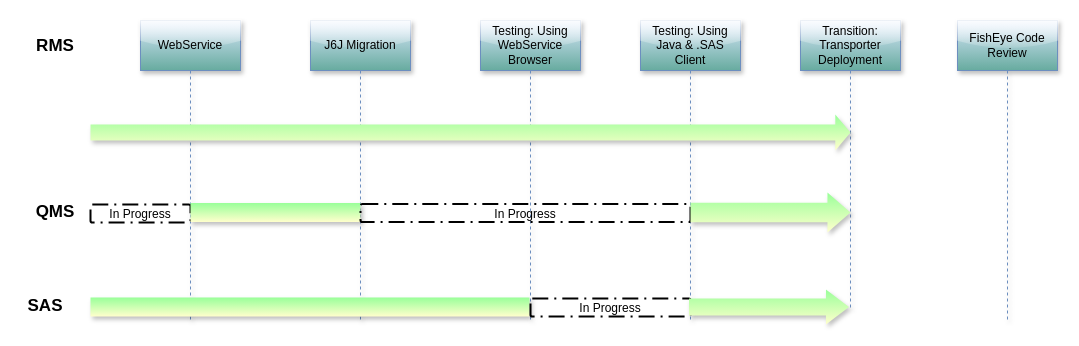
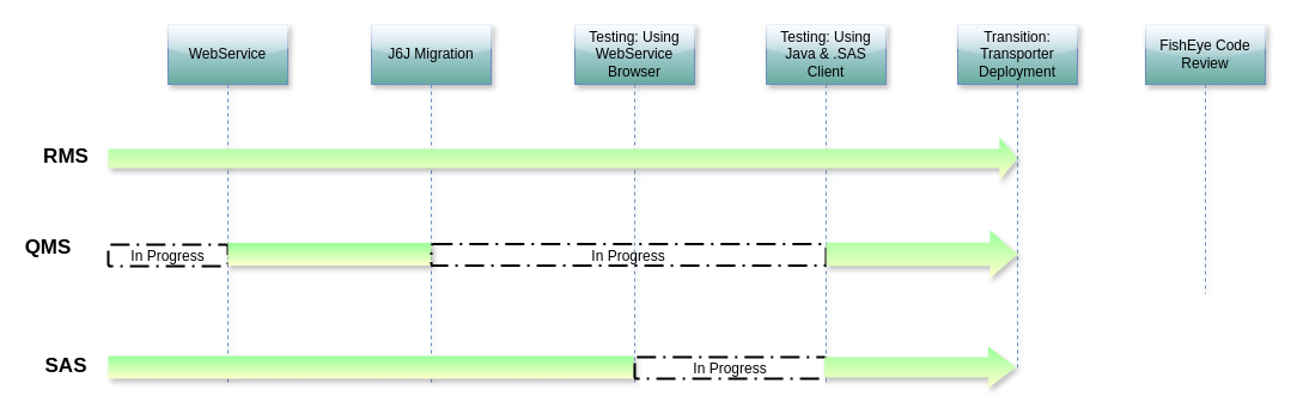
  <mxCell id="0" />
  <mxCell id="1" parent="0" />
  <mxCell id="2" value="WebService" style="shape=umlLifeline;perimeter=lifelinePerimeter;whiteSpace=wrap;html=1;container=1;collapsible=0;recursiveResize=0;outlineConnect=0;fillColor=#dae8fc;strokeColor=#6c8ebf;size=50;shadow=1;glass=1;gradientColor=#67AB9F;" parent="1" vertex="1"><mxGeometry x="140" y="20" width="100" height="300" as="geometry" /></mxCell>
  <mxCell id="3" value="J6J Migration" style="shape=umlLifeline;perimeter=lifelinePerimeter;whiteSpace=wrap;html=1;container=1;collapsible=0;recursiveResize=0;outlineConnect=0;fillColor=#dae8fc;strokeColor=#6c8ebf;size=50;shadow=1;glass=1;gradientColor=#67AB9F;" parent="1" vertex="1"><mxGeometry x="310" y="20" width="100" height="300" as="geometry" /></mxCell>
  <mxCell id="4" value="Testing: Using WebService Browser" style="shape=umlLifeline;perimeter=lifelinePerimeter;whiteSpace=wrap;html=1;container=1;collapsible=0;recursiveResize=0;outlineConnect=0;fillColor=#DAE8FC;strokeColor=#6c8ebf;size=50;glass=1;rounded=0;shadow=1;gradientColor=#67AB9F;" parent="1" vertex="1"><mxGeometry x="480" y="20" width="100" height="300" as="geometry" /></mxCell>
  <mxCell id="5" value="Testing: Using Java &amp;amp; .SAS Client" style="shape=umlLifeline;perimeter=lifelinePerimeter;whiteSpace=wrap;html=1;container=1;collapsible=0;recursiveResize=0;outlineConnect=0;fillColor=#dae8fc;strokeColor=#6c8ebf;size=50;shadow=1;glass=1;gradientColor=#67AB9F;" parent="1" vertex="1"><mxGeometry x="640" y="20" width="100" height="300" as="geometry" /></mxCell>
  <mxCell id="6" value="Transition: Transporter Deployment" style="shape=umlLifeline;perimeter=lifelinePerimeter;whiteSpace=wrap;html=1;container=1;collapsible=0;recursiveResize=0;outlineConnect=0;fillColor=#dae8fc;strokeColor=#6c8ebf;size=50;glass=1;shadow=1;comic=0;gradientColor=#67AB9F;" parent="1" vertex="1"><mxGeometry x="800" y="20" width="100" height="290" as="geometry" /></mxCell>
- <mxCell id="7" value="FishEye Code Review" style="shape=umlLifeline;perimeter=lifelinePerimeter;whiteSpace=wrap;html=1;container=1;collapsible=0;recursiveResize=0;outlineConnect=0;fillColor=#dae8fc;strokeColor=#6c8ebf;size=50;glass=1;shadow=1;gradientColor=#67AB9F;" parent="1" vertex="1"><mxGeometry x="957" y="20" width="100" height="300" as="geometry" /></mxCell>
- <mxCell id="8" value="&lt;b&gt;&lt;font style=&quot;font-size: 17px&quot;&gt;RMS&lt;/font&gt;&lt;/b&gt;" style="text;html=1;strokeColor=none;fillColor=none;align=center;verticalAlign=middle;whiteSpace=wrap;rounded=0;" parent="1" vertex="1"><mxGeometry x="20" y="31" width="70" height="30" as="geometry" /></mxCell>
+ <mxCell id="7" value="FishEye Code Review" style="shape=umlLifeline;perimeter=lifelinePerimeter;whiteSpace=wrap;html=1;container=1;collapsible=0;recursiveResize=0;outlineConnect=0;fillColor=#dae8fc;strokeColor=#6c8ebf;size=50;glass=1;shadow=1;gradientColor=#67AB9F;" parent="1" vertex="1"><mxGeometry x="957" y="20" width="100" height="225" as="geometry" /></mxCell>
+ <mxCell id="8" value="&lt;b&gt;&lt;font style=&quot;font-size: 17px&quot;&gt;RMS&lt;/font&gt;&lt;/b&gt;" style="text;html=1;strokeColor=none;fillColor=none;align=center;verticalAlign=middle;whiteSpace=wrap;rounded=0;" parent="1" vertex="1"><mxGeometry x="20" y="116" width="70" height="30" as="geometry" /></mxCell>
  <mxCell id="9" value="" style="shape=singleArrow;whiteSpace=wrap;html=1;fillColor=#99FF99;arrowWidth=0.444;arrowSize=0.02;shadow=1;comic=0;gradientColor=#FFFFCC;strokeColor=none;" parent="1" vertex="1"><mxGeometry x="90" y="114" width="760" height="36" as="geometry" /></mxCell>
- <mxCell id="10" value="&lt;b&gt;&lt;font style=&quot;font-size: 17px&quot;&gt;QMS&lt;/font&gt;&lt;/b&gt;" style="text;html=1;strokeColor=none;fillColor=none;align=center;verticalAlign=middle;whiteSpace=wrap;rounded=0;" parent="1" vertex="1"><mxGeometry x="20" y="196.5" width="70" height="30" as="geometry" /></mxCell>
+ <mxCell id="10" value="&lt;b&gt;&lt;font style=&quot;font-size: 17px&quot;&gt;QMS&lt;/font&gt;&lt;/b&gt;" style="text;html=1;strokeColor=none;fillColor=none;align=center;verticalAlign=middle;whiteSpace=wrap;rounded=0;" parent="1" vertex="1"><mxGeometry x="5" y="191.5" width="70" height="30" as="geometry" /></mxCell>
  <mxCell id="11" value="In Progress" style="rounded=1;arcSize=10;dashed=1;strokeColor=#000000;fillColor=none;gradientColor=none;dashPattern=8 3 1 3;strokeWidth=2;" parent="1" vertex="1"><mxGeometry x="90" y="204" width="100" height="18" as="geometry" /></mxCell>
  <mxCell id="12" value="" style="verticalLabelPosition=bottom;verticalAlign=top;html=1;shape=mxgraph.basic.rect;fillColor=#99FF99;fillColor2=none;strokeColor=none;strokeWidth=1;size=20;indent=5;shadow=1;gradientColor=#FFFFCC;" parent="1" vertex="1"><mxGeometry x="190" y="202.5" width="170" height="19" as="geometry" /></mxCell>
  <mxCell id="13" value="In Progress" style="rounded=1;arcSize=10;dashed=1;strokeColor=#000000;fillColor=none;gradientColor=none;dashPattern=8 3 1 3;strokeWidth=2;" parent="1" vertex="1"><mxGeometry x="360" y="203.5" width="330" height="18" as="geometry" /></mxCell>
- <mxCell id="14" value="&lt;b&gt;&lt;font style=&quot;font-size: 17px&quot;&gt;SAS&lt;/font&gt;&lt;/b&gt;" style="text;html=1;strokeColor=none;fillColor=none;align=center;verticalAlign=middle;whiteSpace=wrap;rounded=0;shadow=1;glass=0;comic=0;" vertex="1" parent="1"><mxGeometry x="10" y="291" width="70" height="30" as="geometry" /></mxCell>
+ <mxCell id="14" value="&lt;b&gt;&lt;font style=&quot;font-size: 17px&quot;&gt;SAS&lt;/font&gt;&lt;/b&gt;" style="text;html=1;strokeColor=none;fillColor=none;align=center;verticalAlign=middle;whiteSpace=wrap;rounded=0;shadow=1;glass=0;comic=0;" vertex="1" parent="1"><mxGeometry x="20" y="291" width="70" height="30" as="geometry" /></mxCell>
  <mxCell id="15" value="" style="verticalLabelPosition=bottom;verticalAlign=top;html=1;shape=mxgraph.basic.rect;fillColor=#99FF99;fillColor2=none;strokeColor=none;strokeWidth=1;size=20;indent=5;shadow=1;gradientColor=#FFFFCC;" vertex="1" parent="1"><mxGeometry x="90" y="297" width="439" height="19" as="geometry" /></mxCell>
  <mxCell id="16" value="In Progress" style="rounded=1;arcSize=10;dashed=1;strokeColor=#000000;fillColor=none;gradientColor=none;dashPattern=8 3 1 3;strokeWidth=2;" vertex="1" parent="1"><mxGeometry x="530" y="298" width="160" height="18" as="geometry" /></mxCell>
  <mxCell id="17" value="" style="shape=singleArrow;whiteSpace=wrap;html=1;fillColor=#99FF99;arrowWidth=0.49;arrowSize=0.144;shadow=1;gradientColor=#FFFFCC;strokeColor=none;" vertex="1" parent="1"><mxGeometry x="690" y="192" width="160" height="40" as="geometry" /></mxCell>
  <mxCell id="18" value="" style="shape=singleArrow;whiteSpace=wrap;html=1;fillColor=#99FF99;arrowWidth=0.49;arrowSize=0.144;shadow=1;gradientColor=#FFFFCC;strokeColor=none;" vertex="1" parent="1"><mxGeometry x="688.5" y="289" width="160" height="35" as="geometry" /></mxCell>
